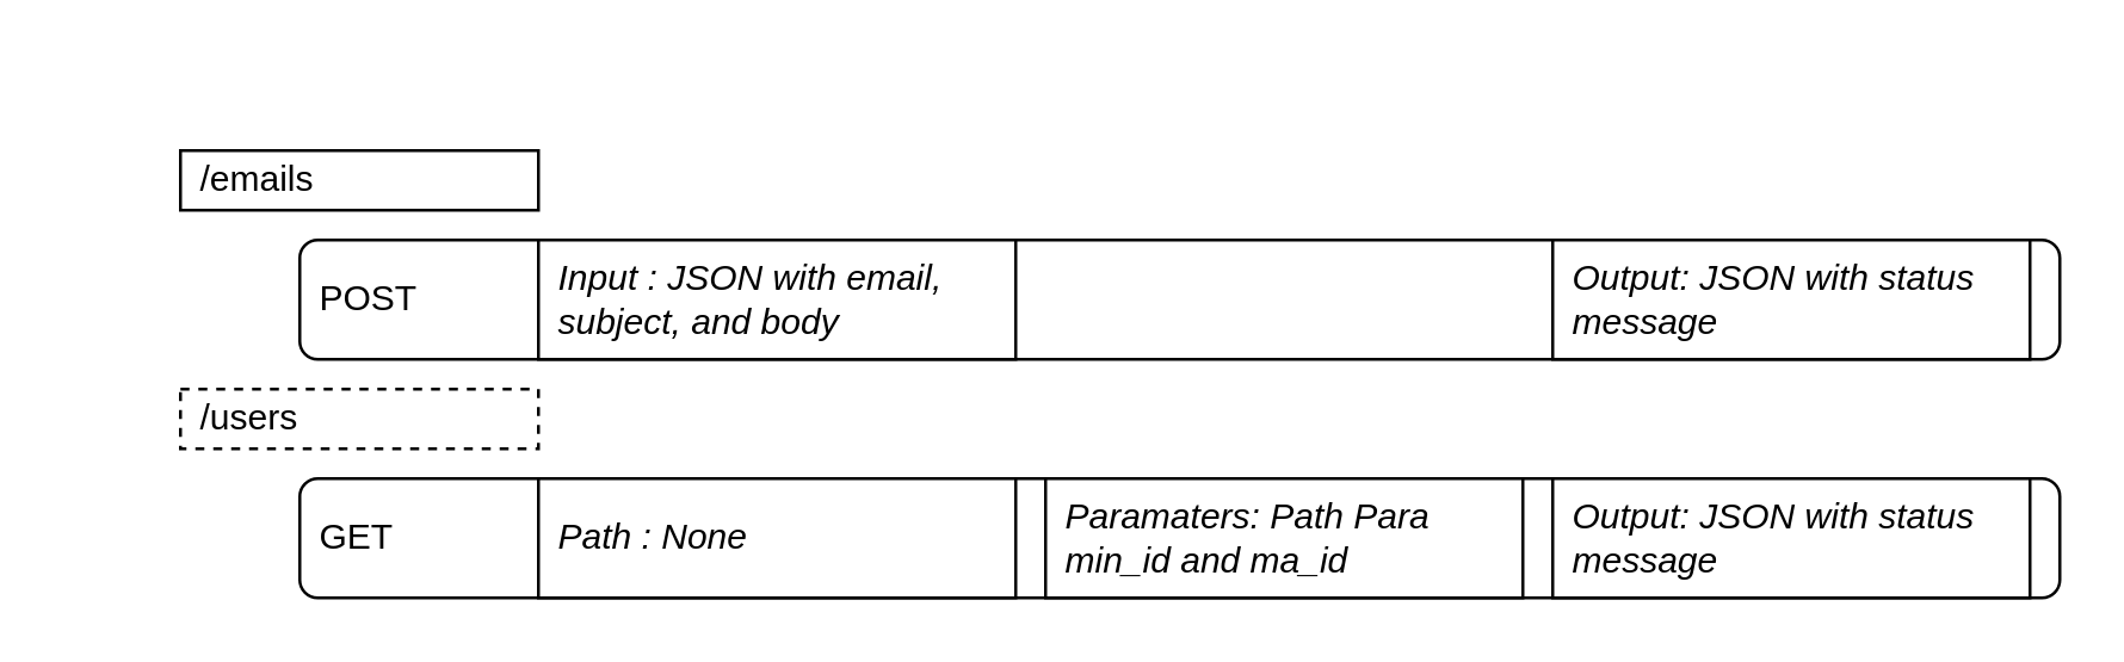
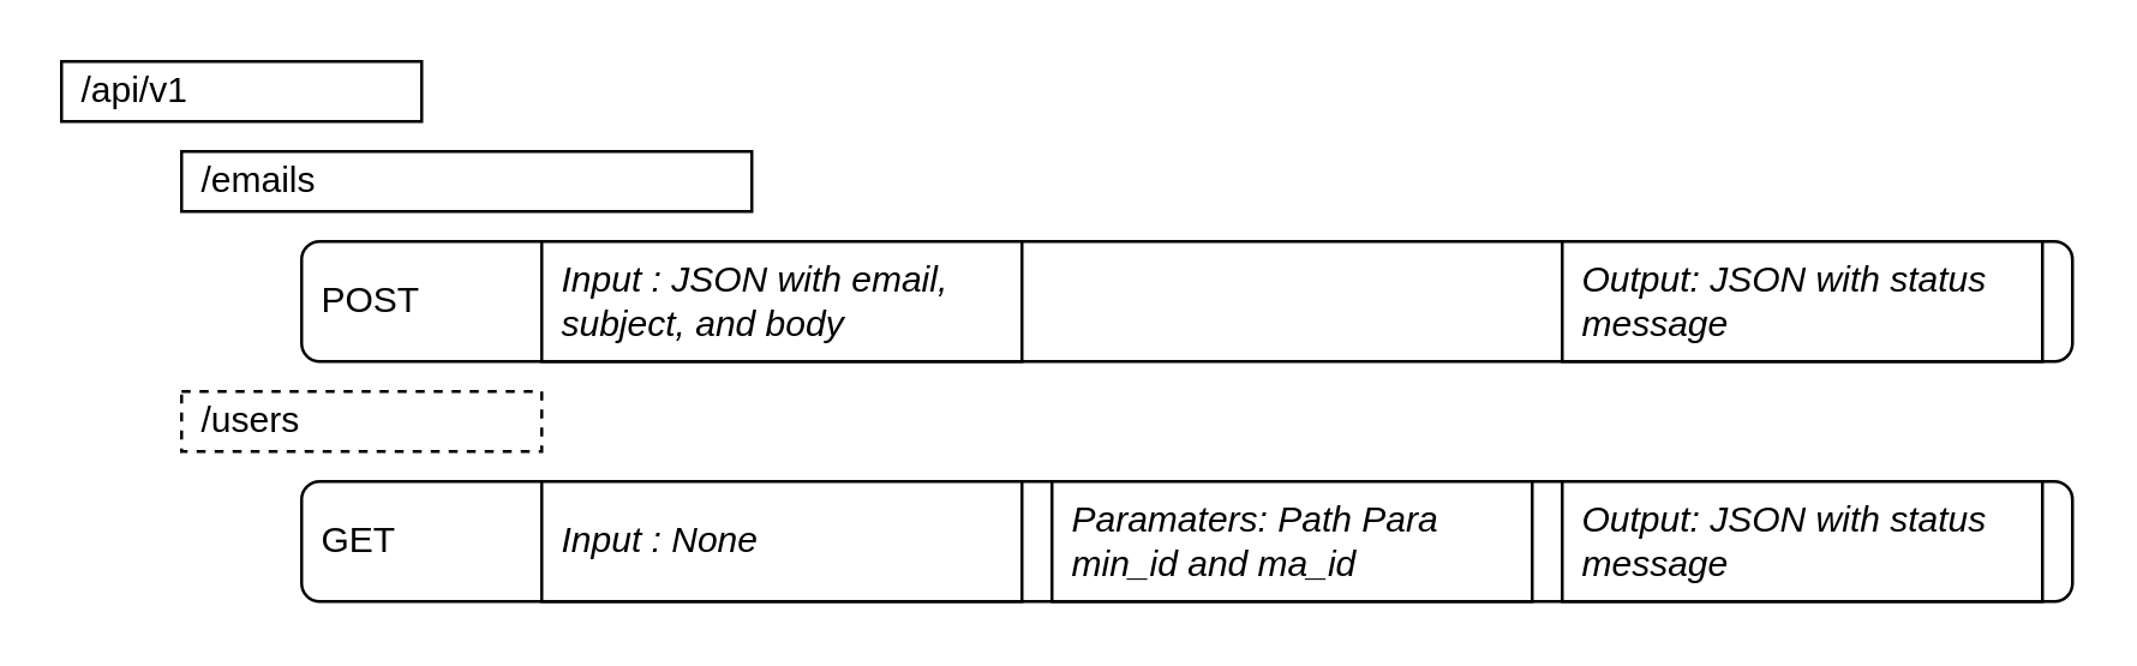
  <mxCell id="0" />
  <mxCell id="1" parent="0" />
- <mxCell id="3" value="/emails" style="rounded=0;whiteSpace=wrap;html=1;align=left;spacingBottom=5;spacingLeft=5;spacingRight=5;spacingTop=5;" vertex="1" parent="1"><mxGeometry x="60" y="50" width="120" height="20" as="geometry" /></mxCell>
+ <mxCell id="2" value="/api/v1" style="rounded=0;whiteSpace=wrap;html=1;align=left;spacingBottom=5;spacingLeft=5;spacingRight=5;spacingTop=5;" vertex="1" parent="1"><mxGeometry x="20" y="20" width="120" height="20" as="geometry" /></mxCell>
+ <mxCell id="3" value="/emails" style="rounded=0;whiteSpace=wrap;html=1;align=left;spacingBottom=5;spacingLeft=5;spacingRight=5;spacingTop=5;" vertex="1" parent="1"><mxGeometry x="60" y="50" width="190" height="20" as="geometry" /></mxCell>
  <mxCell id="4" value="POST" style="rounded=1;whiteSpace=wrap;html=1;align=left;spacingBottom=5;spacingLeft=5;spacingRight=5;spacingTop=5;" vertex="1" parent="1"><mxGeometry x="100" y="80" width="590" height="40" as="geometry" /></mxCell>
  <mxCell id="5" value="Input : JSON with email, subject, and body" style="rounded=0;whiteSpace=wrap;html=1;fontStyle=2;align=left;spacingLeft=5;spacingRight=5;" vertex="1" parent="1"><mxGeometry x="180" y="80" width="160" height="40" as="geometry" /></mxCell>
  <mxCell id="6" value="Output: JSON with status message" style="rounded=0;whiteSpace=wrap;html=1;fontStyle=2;align=left;spacingLeft=5;spacingRight=5;" vertex="1" parent="1"><mxGeometry x="520" y="80" width="160" height="40" as="geometry" /></mxCell>
  <mxCell id="7" value="/users" style="rounded=0;whiteSpace=wrap;html=1;align=left;spacingBottom=5;spacingLeft=5;spacingRight=5;spacingTop=5;dashed=1;" vertex="1" parent="1"><mxGeometry x="60" y="130" width="120" height="20" as="geometry" /></mxCell>
  <mxCell id="8" value="GET" style="rounded=1;whiteSpace=wrap;html=1;align=left;spacingBottom=5;spacingLeft=5;spacingRight=5;spacingTop=5;" vertex="1" parent="1"><mxGeometry x="100" y="160" width="590" height="40" as="geometry" /></mxCell>
- <mxCell id="9" value="Path : None" style="rounded=0;whiteSpace=wrap;html=1;fontStyle=2;align=left;spacingLeft=5;spacingRight=5;" vertex="1" parent="1"><mxGeometry x="180" y="160" width="160" height="40" as="geometry" /></mxCell>
+ <mxCell id="9" value="Input : None" style="rounded=0;whiteSpace=wrap;html=1;fontStyle=2;align=left;spacingLeft=5;spacingRight=5;" vertex="1" parent="1"><mxGeometry x="180" y="160" width="160" height="40" as="geometry" /></mxCell>
  <mxCell id="10" value="Paramaters: Path Para min_id and ma_id" style="rounded=0;whiteSpace=wrap;html=1;fontStyle=2;align=left;spacingLeft=5;spacingRight=5;" vertex="1" parent="1"><mxGeometry x="350" y="160" width="160" height="40" as="geometry" /></mxCell>
  <mxCell id="11" value="Output: JSON with status message" style="rounded=0;whiteSpace=wrap;html=1;fontStyle=2;align=left;spacingLeft=5;spacingRight=5;" vertex="1" parent="1"><mxGeometry x="520" y="160" width="160" height="40" as="geometry" /></mxCell>
